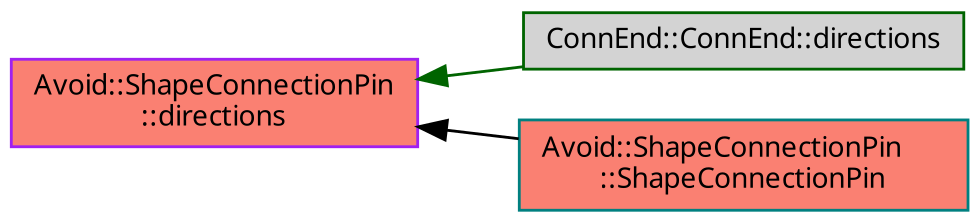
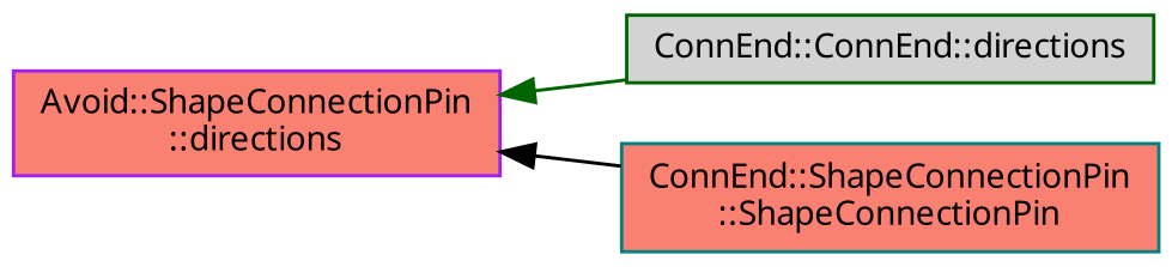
  digraph {
    fontname="Noto Sans"
    rankdir=LR
    node [fillcolor=salmon fontname="Noto Sans" fontsize=10 shape=record style=filled]
    edge [dir=back fontname="Noto Sans" fontsize=10 labelfontname=Helvetica labelfontsize=10 style=solid]
    n1 [color=purple fontcolor=black height=0.2 label="Avoid::ShapeConnectionPin\l::directions" width=0.4]
    n2 [color=darkgreen fillcolor=lightgrey height=0.2 label="ConnEnd::ConnEnd::directions" width=0.4]
-   n3 [color=teal height=0.2 label="Avoid::ShapeConnectionPin\l::ShapeConnectionPin" width=0.4]
+   n3 [color=teal height=0.2 label="ConnEnd::ShapeConnectionPin\l::ShapeConnectionPin" width=0.4]
    n1 -> n2 [color=darkgreen]
    n1 -> n3 [color=black]
  }
